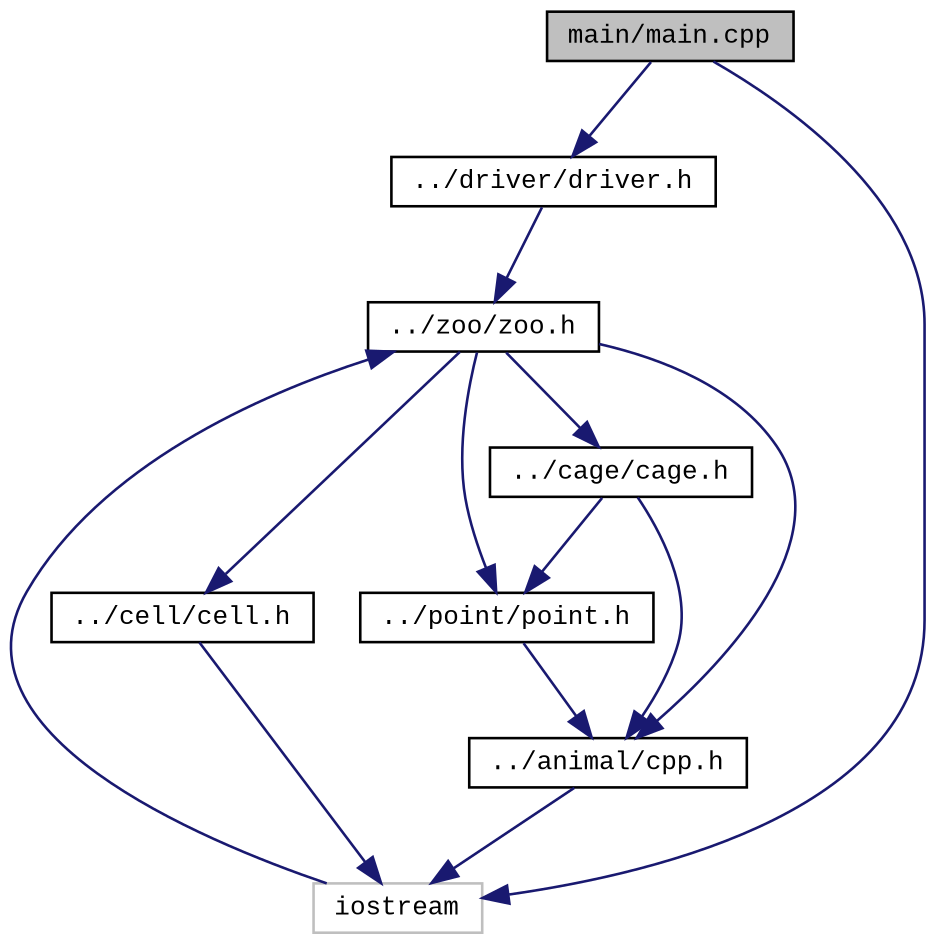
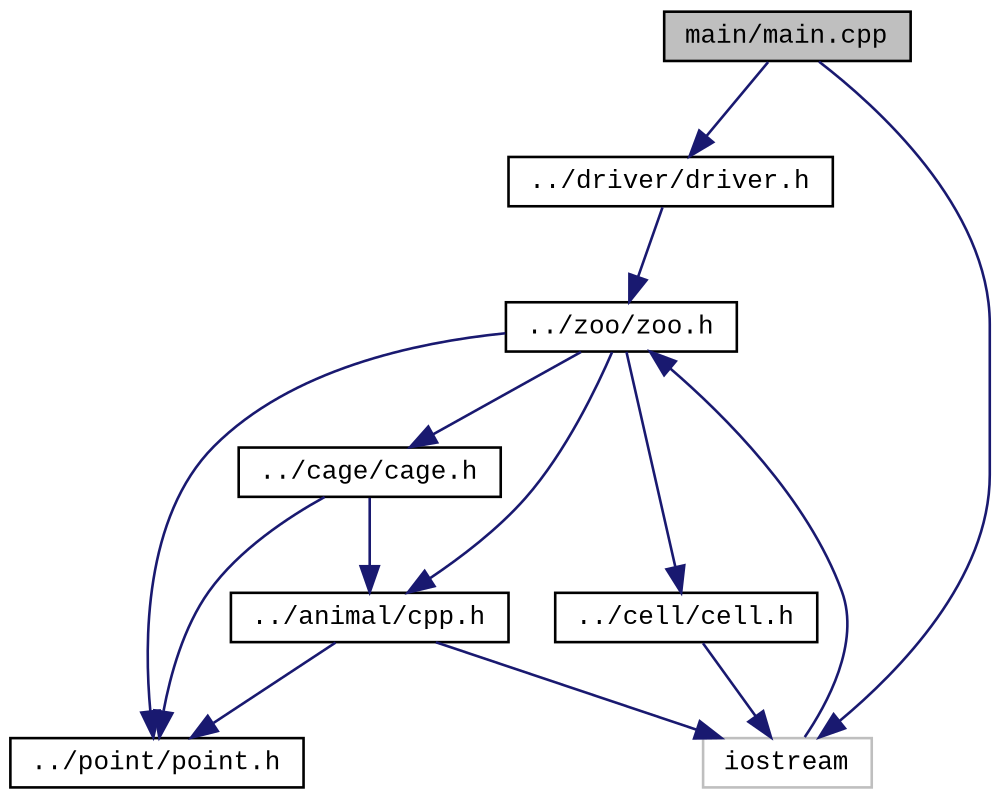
  digraph {
    fontname="Liberation Mono"
    node [color=black fillcolor=white fontname="Liberation Mono" fontsize=10 shape=record style=filled]
    edge [color=midnightblue fontname="Liberation Mono" fontsize=10 labelfontname=Helvetica labelfontsize=10 style=solid]
    n1 [fillcolor=grey75 fontcolor=black height=0.2 label="main/main.cpp" width=0.4]
    n2 [height=0.2 label="../driver/driver.h" width=0.4]
    n3 [color=grey75 height=0.2 label=iostream width=0.4]
    n4 [height=0.2 label="../zoo/zoo.h" width=0.4]
    n5 [height=0.2 label="../cell/cell.h" width=0.4]
    n6 [height=0.2 label="../cage/cage.h" width=0.4]
    n7 [height=0.2 label="../point/point.h" width=0.4]
    n8 [height=0.2 label="../animal/cpp.h" width=0.4]
    n1 -> n2
    n1 -> n3
    n2 -> n4
    n3 -> n4
    n4 -> n5
    n4 -> n6
    n4 -> n7
    n4 -> n8
    n5 -> n3
    n6 -> n7
    n6 -> n8
    n8 -> n3
-   n7 -> n8
+   n8 -> n7
  }
